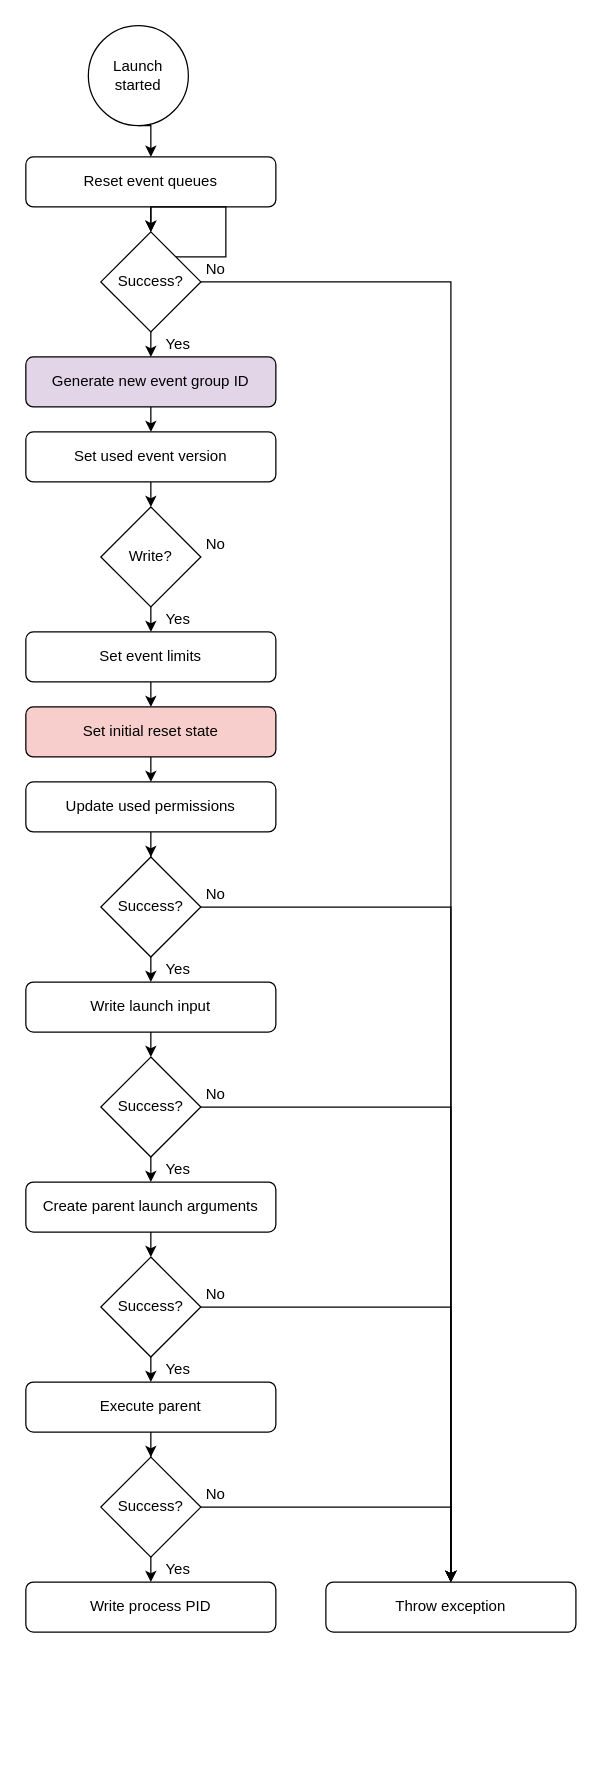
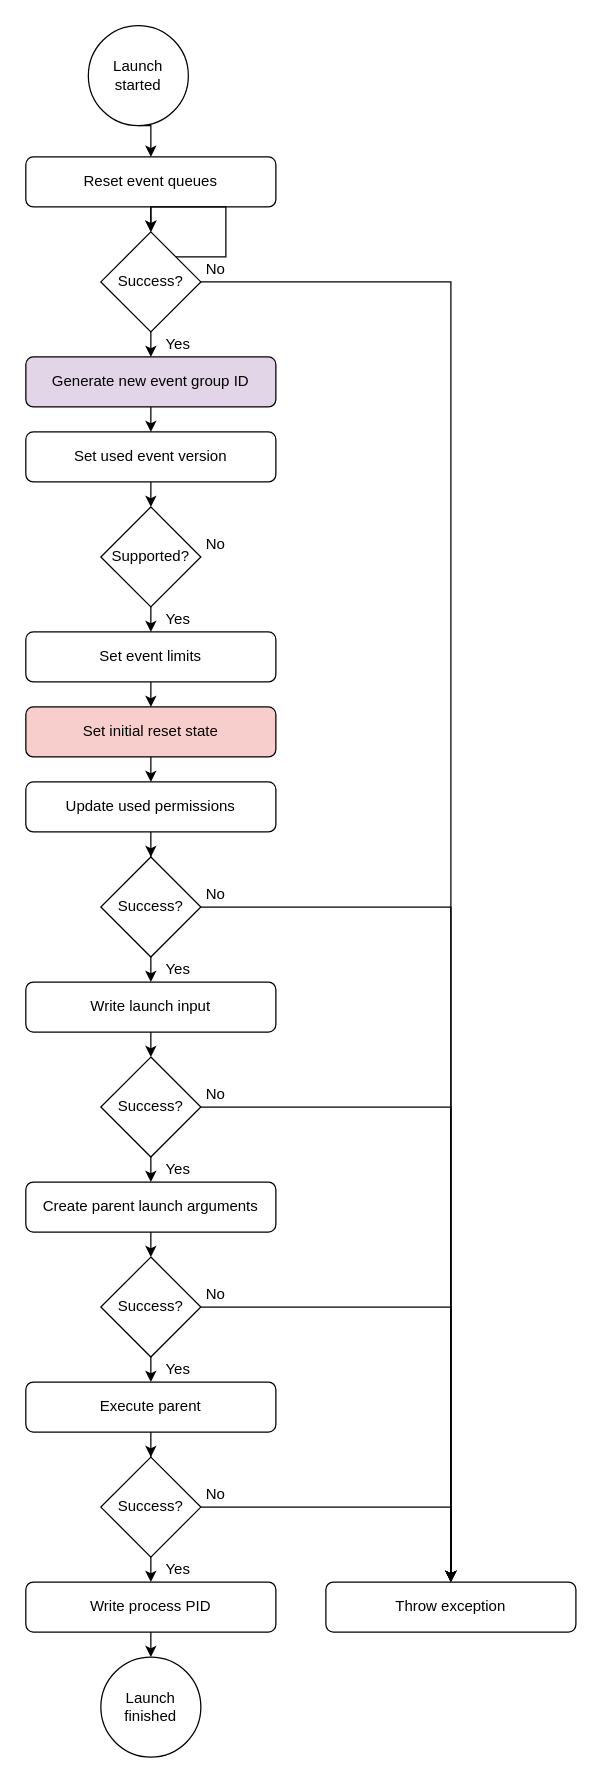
  <mxCell id="0" />
  <mxCell id="1" parent="0" />
  <mxCell id="2" style="edgeStyle=orthogonalEdgeStyle;rounded=0;orthogonalLoop=1;jettySize=auto;html=1;exitX=0.5;exitY=1;exitDx=0;exitDy=0;entryX=0.5;entryY=0;entryDx=0;entryDy=0;" parent="1" source="3" target="5" edge="1"><mxGeometry relative="1" as="geometry" /></mxCell>
  <mxCell id="3" value="Launch started" style="ellipse;whiteSpace=wrap;html=1;aspect=fixed;" parent="1" vertex="1"><mxGeometry x="70" y="20" width="80" height="80" as="geometry" /></mxCell>
  <mxCell id="4" style="edgeStyle=orthogonalEdgeStyle;rounded=0;orthogonalLoop=1;jettySize=auto;html=1;exitX=0.5;exitY=1;exitDx=0;exitDy=0;entryX=0.5;entryY=0;entryDx=0;entryDy=0;" edge="1" parent="1" source="5" target="9"><mxGeometry relative="1" as="geometry" /></mxCell>
  <mxCell id="5" value="Reset event queues" style="rounded=1;whiteSpace=wrap;html=1;" parent="1" vertex="1"><mxGeometry x="20" y="125" width="200" height="40" as="geometry" /></mxCell>
  <mxCell id="6" style="edgeStyle=orthogonalEdgeStyle;rounded=0;orthogonalLoop=1;jettySize=auto;html=1;exitX=0.5;exitY=1;exitDx=0;exitDy=0;entryX=0.5;entryY=0;entryDx=0;entryDy=0;" parent="1" target="9" edge="1"><mxGeometry relative="1" as="geometry"><mxPoint x="120" y="225" as="sourcePoint" /></mxGeometry></mxCell>
  <mxCell id="7" style="edgeStyle=orthogonalEdgeStyle;rounded=0;orthogonalLoop=1;jettySize=auto;html=1;exitX=0.5;exitY=1;exitDx=0;exitDy=0;entryX=0.5;entryY=0;entryDx=0;entryDy=0;" edge="1" parent="1" source="9" target="12"><mxGeometry relative="1" as="geometry" /></mxCell>
  <mxCell id="8" style="edgeStyle=orthogonalEdgeStyle;rounded=0;orthogonalLoop=1;jettySize=auto;html=1;exitX=1;exitY=0.5;exitDx=0;exitDy=0;entryX=0.5;entryY=0;entryDx=0;entryDy=0;" edge="1" parent="1" source="9" target="44"><mxGeometry relative="1" as="geometry" /></mxCell>
  <mxCell id="9" value="Success?" style="rhombus;whiteSpace=wrap;html=1;" parent="1" vertex="1"><mxGeometry x="80" y="185" width="80" height="80" as="geometry" /></mxCell>
  <mxCell id="10" value="No" style="text;html=1;strokeColor=none;fillColor=none;align=center;verticalAlign=middle;whiteSpace=wrap;rounded=0;" parent="1" vertex="1"><mxGeometry x="160" y="205" width="24" height="20" as="geometry" /></mxCell>
  <mxCell id="11" style="edgeStyle=orthogonalEdgeStyle;rounded=0;orthogonalLoop=1;jettySize=auto;html=1;exitX=0.5;exitY=1;exitDx=0;exitDy=0;entryX=0.5;entryY=0;entryDx=0;entryDy=0;" edge="1" parent="1" source="12" target="14"><mxGeometry relative="1" as="geometry" /></mxCell>
  <mxCell id="12" value="Generate new event group ID" style="rounded=1;whiteSpace=wrap;html=1;fillColor=#e1d5e7;" vertex="1" parent="1"><mxGeometry x="20" y="285" width="200" height="40" as="geometry" /></mxCell>
  <mxCell id="13" style="edgeStyle=orthogonalEdgeStyle;rounded=0;orthogonalLoop=1;jettySize=auto;html=1;exitX=0.5;exitY=1;exitDx=0;exitDy=0;entryX=0.5;entryY=0;entryDx=0;entryDy=0;" edge="1" parent="1" source="14" target="16"><mxGeometry relative="1" as="geometry" /></mxCell>
  <mxCell id="14" value="Set used event version" style="rounded=1;whiteSpace=wrap;html=1;" vertex="1" parent="1"><mxGeometry x="20" y="345" width="200" height="40" as="geometry" /></mxCell>
  <mxCell id="15" style="edgeStyle=orthogonalEdgeStyle;rounded=0;orthogonalLoop=1;jettySize=auto;html=1;exitX=0.5;exitY=1;exitDx=0;exitDy=0;entryX=0.5;entryY=0;entryDx=0;entryDy=0;" edge="1" parent="1" source="16" target="18"><mxGeometry relative="1" as="geometry" /></mxCell>
- <mxCell id="16" value="Write?" style="rhombus;whiteSpace=wrap;html=1;" vertex="1" parent="1"><mxGeometry x="80" y="405" width="80" height="80" as="geometry" /></mxCell>
+ <mxCell id="16" value="Supported?" style="rhombus;whiteSpace=wrap;html=1;" vertex="1" parent="1"><mxGeometry x="80" y="405" width="80" height="80" as="geometry" /></mxCell>
  <mxCell id="17" style="edgeStyle=orthogonalEdgeStyle;rounded=0;orthogonalLoop=1;jettySize=auto;html=1;exitX=0.5;exitY=1;exitDx=0;exitDy=0;entryX=0.5;entryY=0;entryDx=0;entryDy=0;" edge="1" parent="1" source="18" target="20"><mxGeometry relative="1" as="geometry" /></mxCell>
  <mxCell id="18" value="Set event limits" style="rounded=1;whiteSpace=wrap;html=1;" vertex="1" parent="1"><mxGeometry x="20" y="505" width="200" height="40" as="geometry" /></mxCell>
  <mxCell id="19" style="edgeStyle=orthogonalEdgeStyle;rounded=0;orthogonalLoop=1;jettySize=auto;html=1;exitX=0.5;exitY=1;exitDx=0;exitDy=0;entryX=0.5;entryY=0;entryDx=0;entryDy=0;" edge="1" parent="1" source="20" target="22"><mxGeometry relative="1" as="geometry" /></mxCell>
  <mxCell id="20" value="Set initial reset state" style="rounded=1;whiteSpace=wrap;html=1;fillColor=#f8cecc;" vertex="1" parent="1"><mxGeometry x="20" y="565" width="200" height="40" as="geometry" /></mxCell>
  <mxCell id="21" style="edgeStyle=orthogonalEdgeStyle;rounded=0;orthogonalLoop=1;jettySize=auto;html=1;exitX=0.5;exitY=1;exitDx=0;exitDy=0;" edge="1" parent="1" source="22" target="25"><mxGeometry relative="1" as="geometry" /></mxCell>
  <mxCell id="22" value="Update used permissions" style="rounded=1;whiteSpace=wrap;html=1;" vertex="1" parent="1"><mxGeometry x="20" y="625" width="200" height="40" as="geometry" /></mxCell>
  <mxCell id="23" style="edgeStyle=orthogonalEdgeStyle;rounded=0;orthogonalLoop=1;jettySize=auto;html=1;exitX=0.5;exitY=1;exitDx=0;exitDy=0;entryX=0.5;entryY=0;entryDx=0;entryDy=0;" edge="1" parent="1" source="25" target="27"><mxGeometry relative="1" as="geometry" /></mxCell>
  <mxCell id="24" style="edgeStyle=orthogonalEdgeStyle;rounded=0;orthogonalLoop=1;jettySize=auto;html=1;exitX=1;exitY=0.5;exitDx=0;exitDy=0;entryX=0.5;entryY=0;entryDx=0;entryDy=0;" edge="1" parent="1" source="25" target="44"><mxGeometry relative="1" as="geometry" /></mxCell>
  <mxCell id="25" value="Success?" style="rhombus;whiteSpace=wrap;html=1;" vertex="1" parent="1"><mxGeometry x="80" y="685" width="80" height="80" as="geometry" /></mxCell>
  <mxCell id="26" style="edgeStyle=orthogonalEdgeStyle;rounded=0;orthogonalLoop=1;jettySize=auto;html=1;exitX=0.5;exitY=1;exitDx=0;exitDy=0;entryX=0.5;entryY=0;entryDx=0;entryDy=0;" edge="1" parent="1" source="27" target="30"><mxGeometry relative="1" as="geometry" /></mxCell>
  <mxCell id="27" value="Write launch input" style="rounded=1;whiteSpace=wrap;html=1;" vertex="1" parent="1"><mxGeometry x="20" y="785" width="200" height="40" as="geometry" /></mxCell>
  <mxCell id="28" style="edgeStyle=orthogonalEdgeStyle;rounded=0;orthogonalLoop=1;jettySize=auto;html=1;exitX=0.5;exitY=1;exitDx=0;exitDy=0;entryX=0.5;entryY=0;entryDx=0;entryDy=0;" edge="1" parent="1" source="30" target="32"><mxGeometry relative="1" as="geometry" /></mxCell>
  <mxCell id="29" style="edgeStyle=orthogonalEdgeStyle;rounded=0;orthogonalLoop=1;jettySize=auto;html=1;exitX=1;exitY=0.5;exitDx=0;exitDy=0;entryX=0.5;entryY=0;entryDx=0;entryDy=0;" edge="1" parent="1" source="30" target="44"><mxGeometry relative="1" as="geometry" /></mxCell>
  <mxCell id="30" value="Success?" style="rhombus;whiteSpace=wrap;html=1;" vertex="1" parent="1"><mxGeometry x="80" y="845" width="80" height="80" as="geometry" /></mxCell>
  <mxCell id="31" style="edgeStyle=orthogonalEdgeStyle;rounded=0;orthogonalLoop=1;jettySize=auto;html=1;exitX=0.5;exitY=1;exitDx=0;exitDy=0;entryX=0.5;entryY=0;entryDx=0;entryDy=0;" edge="1" parent="1" source="32" target="35"><mxGeometry relative="1" as="geometry" /></mxCell>
  <mxCell id="32" value="Create parent launch arguments" style="rounded=1;whiteSpace=wrap;html=1;" vertex="1" parent="1"><mxGeometry x="20" y="945" width="200" height="40" as="geometry" /></mxCell>
  <mxCell id="33" style="edgeStyle=orthogonalEdgeStyle;rounded=0;orthogonalLoop=1;jettySize=auto;html=1;exitX=0.5;exitY=1;exitDx=0;exitDy=0;entryX=0.5;entryY=0;entryDx=0;entryDy=0;" edge="1" parent="1" source="35" target="37"><mxGeometry relative="1" as="geometry" /></mxCell>
  <mxCell id="34" style="edgeStyle=orthogonalEdgeStyle;rounded=0;orthogonalLoop=1;jettySize=auto;html=1;exitX=1;exitY=0.5;exitDx=0;exitDy=0;entryX=0.5;entryY=0;entryDx=0;entryDy=0;" edge="1" parent="1" source="35" target="44"><mxGeometry relative="1" as="geometry" /></mxCell>
  <mxCell id="35" value="Success?" style="rhombus;whiteSpace=wrap;html=1;" vertex="1" parent="1"><mxGeometry x="80" y="1005" width="80" height="80" as="geometry" /></mxCell>
  <mxCell id="36" style="edgeStyle=orthogonalEdgeStyle;rounded=0;orthogonalLoop=1;jettySize=auto;html=1;exitX=0.5;exitY=1;exitDx=0;exitDy=0;" edge="1" parent="1" source="37" target="42"><mxGeometry relative="1" as="geometry" /></mxCell>
  <mxCell id="37" value="Execute parent" style="rounded=1;whiteSpace=wrap;html=1;" vertex="1" parent="1"><mxGeometry x="20" y="1105" width="200" height="40" as="geometry" /></mxCell>
+ <mxCell id="38" style="edgeStyle=orthogonalEdgeStyle;rounded=0;orthogonalLoop=1;jettySize=auto;html=1;exitX=0.5;exitY=1;exitDx=0;exitDy=0;entryX=0.5;entryY=0;entryDx=0;entryDy=0;" edge="1" parent="1" source="39" target="43"><mxGeometry relative="1" as="geometry" /></mxCell>
  <mxCell id="39" value="Write process PID" style="rounded=1;whiteSpace=wrap;html=1;" vertex="1" parent="1"><mxGeometry x="20" y="1265" width="200" height="40" as="geometry" /></mxCell>
  <mxCell id="40" style="edgeStyle=orthogonalEdgeStyle;rounded=0;orthogonalLoop=1;jettySize=auto;html=1;exitX=0.5;exitY=1;exitDx=0;exitDy=0;entryX=0.5;entryY=0;entryDx=0;entryDy=0;" edge="1" parent="1" source="42" target="39"><mxGeometry relative="1" as="geometry" /></mxCell>
  <mxCell id="41" style="edgeStyle=orthogonalEdgeStyle;rounded=0;orthogonalLoop=1;jettySize=auto;html=1;exitX=1;exitY=0.5;exitDx=0;exitDy=0;entryX=0.5;entryY=0;entryDx=0;entryDy=0;" edge="1" parent="1" source="42" target="44"><mxGeometry relative="1" as="geometry" /></mxCell>
  <mxCell id="42" value="Success?" style="rhombus;whiteSpace=wrap;html=1;" vertex="1" parent="1"><mxGeometry x="80" y="1165" width="80" height="80" as="geometry" /></mxCell>
+ <mxCell id="43" value="Launch&lt;br&gt;finished" style="ellipse;whiteSpace=wrap;html=1;aspect=fixed;" vertex="1" parent="1"><mxGeometry x="80" y="1325" width="80" height="80" as="geometry" /></mxCell>
  <mxCell id="44" value="Throw exception" style="rounded=1;whiteSpace=wrap;html=1;" vertex="1" parent="1"><mxGeometry x="260" y="1265" width="200" height="40" as="geometry" /></mxCell>
  <mxCell id="45" value="No" style="text;html=1;strokeColor=none;fillColor=none;align=center;verticalAlign=middle;whiteSpace=wrap;rounded=0;" vertex="1" parent="1"><mxGeometry x="160" y="425" width="24" height="20" as="geometry" /></mxCell>
  <mxCell id="46" value="No" style="text;html=1;strokeColor=none;fillColor=none;align=center;verticalAlign=middle;whiteSpace=wrap;rounded=0;" vertex="1" parent="1"><mxGeometry x="160" y="705" width="24" height="20" as="geometry" /></mxCell>
  <mxCell id="47" value="No" style="text;html=1;strokeColor=none;fillColor=none;align=center;verticalAlign=middle;whiteSpace=wrap;rounded=0;" vertex="1" parent="1"><mxGeometry x="160" y="865" width="24" height="20" as="geometry" /></mxCell>
  <mxCell id="48" value="No" style="text;html=1;strokeColor=none;fillColor=none;align=center;verticalAlign=middle;whiteSpace=wrap;rounded=0;" vertex="1" parent="1"><mxGeometry x="160" y="1025" width="24" height="20" as="geometry" /></mxCell>
  <mxCell id="49" value="No" style="text;html=1;strokeColor=none;fillColor=none;align=center;verticalAlign=middle;whiteSpace=wrap;rounded=0;" vertex="1" parent="1"><mxGeometry x="160" y="1185" width="24" height="20" as="geometry" /></mxCell>
  <mxCell id="50" value="Yes" style="text;html=1;strokeColor=none;fillColor=none;align=center;verticalAlign=middle;whiteSpace=wrap;rounded=0;" vertex="1" parent="1"><mxGeometry x="130" y="1245" width="24" height="20" as="geometry" /></mxCell>
  <mxCell id="51" value="Yes" style="text;html=1;strokeColor=none;fillColor=none;align=center;verticalAlign=middle;whiteSpace=wrap;rounded=0;" vertex="1" parent="1"><mxGeometry x="130" y="1085" width="24" height="20" as="geometry" /></mxCell>
  <mxCell id="52" value="Yes" style="text;html=1;strokeColor=none;fillColor=none;align=center;verticalAlign=middle;whiteSpace=wrap;rounded=0;" vertex="1" parent="1"><mxGeometry x="130" y="925" width="24" height="20" as="geometry" /></mxCell>
  <mxCell id="53" value="Yes" style="text;html=1;strokeColor=none;fillColor=none;align=center;verticalAlign=middle;whiteSpace=wrap;rounded=0;" vertex="1" parent="1"><mxGeometry x="130" y="765" width="24" height="20" as="geometry" /></mxCell>
  <mxCell id="54" value="Yes" style="text;html=1;strokeColor=none;fillColor=none;align=center;verticalAlign=middle;whiteSpace=wrap;rounded=0;" vertex="1" parent="1"><mxGeometry x="130" y="485" width="24" height="20" as="geometry" /></mxCell>
  <mxCell id="55" value="Yes" style="text;html=1;strokeColor=none;fillColor=none;align=center;verticalAlign=middle;whiteSpace=wrap;rounded=0;" vertex="1" parent="1"><mxGeometry x="130" y="265" width="24" height="20" as="geometry" /></mxCell>
